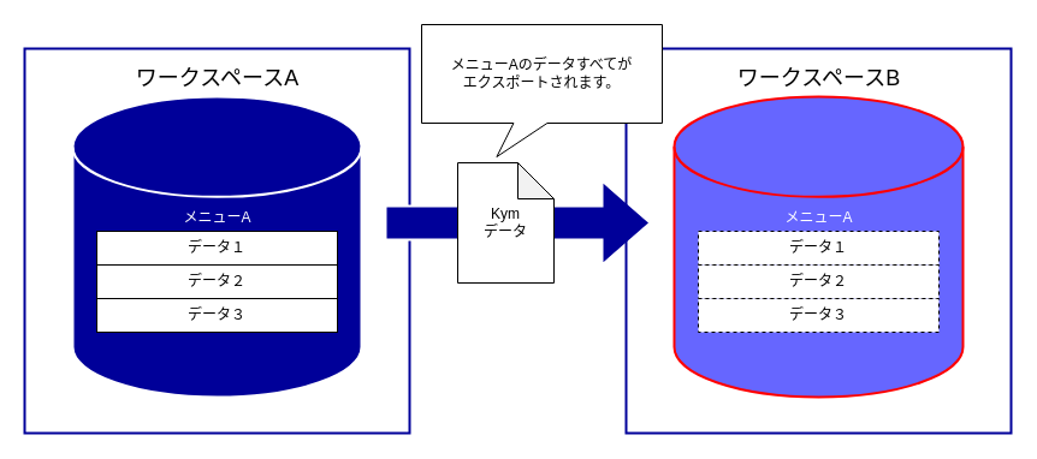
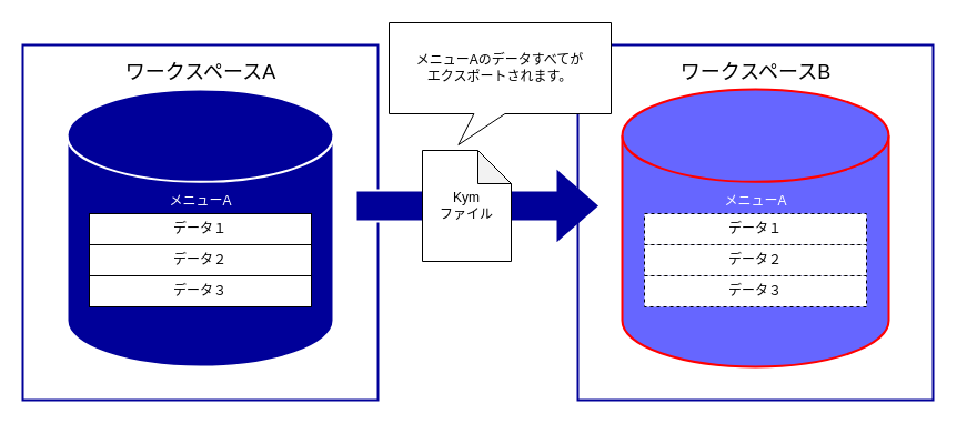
  <mxCell id="0" />
  <mxCell id="1" parent="0" />
  <mxCell id="2" value="" style="rounded=0;whiteSpace=wrap;html=1;strokeWidth=2;strokeColor=#000099;fillColor=none;" parent="1" vertex="1"><mxGeometry x="20" y="40" width="320" height="320" as="geometry" /></mxCell>
  <mxCell id="3" value="ワークスペースA" style="text;html=1;align=center;verticalAlign=middle;resizable=0;points=[];autosize=1;strokeColor=none;fillColor=none;fontSize=18;" parent="1" vertex="1"><mxGeometry x="100" y="45" width="160" height="40" as="geometry" /></mxCell>
  <mxCell id="4" value="" style="strokeWidth=2;html=1;shape=mxgraph.flowchart.database;whiteSpace=wrap;fillColor=#000099;strokeColor=#FFFFFF;" parent="1" vertex="1"><mxGeometry x="60" y="80" width="240" height="250" as="geometry" /></mxCell>
  <mxCell id="5" value="メニューA" style="text;html=1;align=center;verticalAlign=middle;resizable=0;points=[];autosize=1;strokeColor=none;fillColor=none;fontColor=#FFFFFF;" parent="1" vertex="1"><mxGeometry x="140" y="166" width="80" height="30" as="geometry" /></mxCell>
  <mxCell id="6" value="" style="verticalLabelPosition=bottom;verticalAlign=top;html=1;strokeWidth=2;shape=mxgraph.arrows2.arrow;dy=0.6;dx=40;notch=0;strokeColor=#FFFFFF;fillColor=#000099;" parent="1" vertex="1"><mxGeometry x="320" y="150" width="220" height="70" as="geometry" /></mxCell>
- <mxCell id="7" value="Kym&lt;br&gt;データ" style="shape=note;whiteSpace=wrap;html=1;backgroundOutline=1;darkOpacity=0.05;" parent="1" vertex="1"><mxGeometry x="380" y="135" width="80" height="100" as="geometry" /></mxCell>
+ <mxCell id="7" value="Kym&lt;br&gt;ファイル" style="shape=note;whiteSpace=wrap;html=1;backgroundOutline=1;darkOpacity=0.05;" parent="1" vertex="1"><mxGeometry x="380" y="135" width="80" height="100" as="geometry" /></mxCell>
  <mxCell id="8" value="データ１" style="rounded=0;whiteSpace=wrap;html=1;" parent="1" vertex="1"><mxGeometry x="80" y="192" width="200" height="28" as="geometry" /></mxCell>
  <mxCell id="9" value="データ２" style="rounded=0;whiteSpace=wrap;html=1;" parent="1" vertex="1"><mxGeometry x="80" y="220" width="200" height="28" as="geometry" /></mxCell>
  <mxCell id="10" value="データ３" style="rounded=0;whiteSpace=wrap;html=1;" parent="1" vertex="1"><mxGeometry x="80" y="248" width="200" height="28" as="geometry" /></mxCell>
  <mxCell id="11" value="" style="rounded=0;whiteSpace=wrap;html=1;strokeWidth=2;strokeColor=#000099;fillColor=none;" parent="1" vertex="1"><mxGeometry x="520" y="40" width="320" height="320" as="geometry" /></mxCell>
  <mxCell id="12" value="ワークスペースB" style="text;html=1;align=center;verticalAlign=middle;resizable=0;points=[];autosize=1;strokeColor=none;fillColor=none;fontSize=18;" parent="1" vertex="1"><mxGeometry x="600" y="45" width="160" height="40" as="geometry" /></mxCell>
  <mxCell id="13" value="" style="strokeWidth=2;html=1;shape=mxgraph.flowchart.database;whiteSpace=wrap;fillColor=#6666FF;strokeColor=#FF0000;" parent="1" vertex="1"><mxGeometry x="560" y="80" width="240" height="250" as="geometry" /></mxCell>
  <mxCell id="14" value="メニューA" style="text;html=1;align=center;verticalAlign=middle;resizable=0;points=[];autosize=1;strokeColor=none;fillColor=none;fontColor=#FFFFFF;" parent="1" vertex="1"><mxGeometry x="640" y="166" width="80" height="30" as="geometry" /></mxCell>
  <mxCell id="15" value="データ１" style="rounded=0;whiteSpace=wrap;html=1;dashed=1;" parent="1" vertex="1"><mxGeometry x="580" y="192" width="200" height="28" as="geometry" /></mxCell>
  <mxCell id="16" value="データ２" style="rounded=0;whiteSpace=wrap;html=1;dashed=1;" parent="1" vertex="1"><mxGeometry x="580" y="220" width="200" height="28" as="geometry" /></mxCell>
  <mxCell id="17" value="データ３" style="rounded=0;whiteSpace=wrap;html=1;dashed=1;" parent="1" vertex="1"><mxGeometry x="580" y="248" width="200" height="28" as="geometry" /></mxCell>
  <mxCell id="18" value="メニューAのデータすべてが&lt;br&gt;エクスポートされます。" style="whiteSpace=wrap;html=1;shape=mxgraph.basic.rectCallout;dx=90.4;dy=28;boundedLbl=1;" parent="1" vertex="1"><mxGeometry x="350" y="20" width="200" height="110" as="geometry" /></mxCell>
